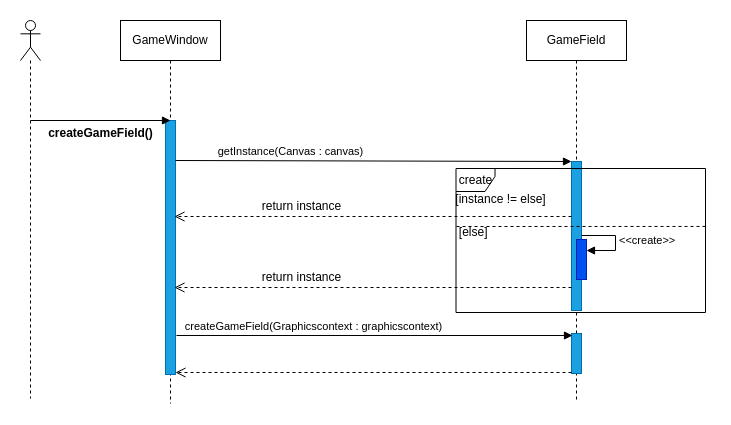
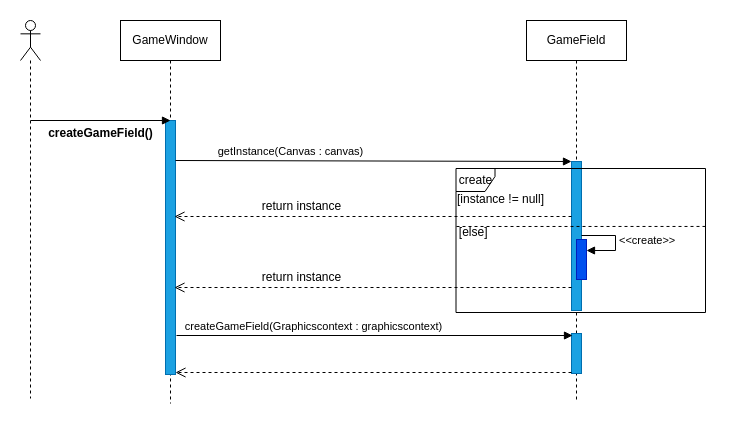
  <mxCell id="0" />
  <mxCell id="1" parent="0" />
  <mxCell id="2" value="" style="shape=umlLifeline;perimeter=lifelinePerimeter;whiteSpace=wrap;html=1;container=1;dropTarget=0;collapsible=0;recursiveResize=0;outlineConnect=0;portConstraint=eastwest;newEdgeStyle={&quot;curved&quot;:0,&quot;rounded&quot;:0};participant=umlActor;" parent="1" vertex="1"><mxGeometry x="20" y="20" width="20" height="378" as="geometry" /></mxCell>
  <mxCell id="3" value="GameWindow" style="shape=umlLifeline;perimeter=lifelinePerimeter;whiteSpace=wrap;html=1;container=1;dropTarget=0;collapsible=0;recursiveResize=0;outlineConnect=0;portConstraint=eastwest;newEdgeStyle={&quot;curved&quot;:0,&quot;rounded&quot;:0};" parent="1" vertex="1"><mxGeometry x="120" y="20" width="100" height="383" as="geometry" /></mxCell>
  <mxCell id="4" value="" style="html=1;points=[[0,0,0,0,5],[0,1,0,0,-5],[1,0,0,0,5],[1,1,0,0,-5]];perimeter=orthogonalPerimeter;outlineConnect=0;targetShapes=umlLifeline;portConstraint=eastwest;newEdgeStyle={&quot;curved&quot;:0,&quot;rounded&quot;:0};fillColor=#1ba1e2;fontColor=#ffffff;strokeColor=#006EAF;" parent="3" vertex="1"><mxGeometry x="45" y="100" width="10" height="254" as="geometry" /></mxCell>
  <mxCell id="5" value="GameField" style="shape=umlLifeline;perimeter=lifelinePerimeter;whiteSpace=wrap;html=1;container=1;dropTarget=0;collapsible=0;recursiveResize=0;outlineConnect=0;portConstraint=eastwest;newEdgeStyle={&quot;curved&quot;:0,&quot;rounded&quot;:0};" parent="1" vertex="1"><mxGeometry x="526" y="20" width="100" height="380" as="geometry" /></mxCell>
  <mxCell id="6" value="" style="html=1;points=[[0,0,0,0,5],[0,1,0,0,-5],[1,0,0,0,5],[1,1,0,0,-5]];perimeter=orthogonalPerimeter;outlineConnect=0;targetShapes=umlLifeline;portConstraint=eastwest;newEdgeStyle={&quot;curved&quot;:0,&quot;rounded&quot;:0};fillStyle=solid;fillColor=#1ba1e2;strokeColor=#006EAF;fontColor=#ffffff;" parent="5" vertex="1"><mxGeometry x="45" y="141" width="10" height="149" as="geometry" /></mxCell>
  <mxCell id="7" value="" style="html=1;points=[[0,0,0,0,5],[0,1,0,0,-5],[1,0,0,0,5],[1,1,0,0,-5]];perimeter=orthogonalPerimeter;outlineConnect=0;targetShapes=umlLifeline;portConstraint=eastwest;newEdgeStyle={&quot;curved&quot;:0,&quot;rounded&quot;:0};fillColor=#0050ef;fontColor=#ffffff;strokeColor=#001DBC;" parent="5" vertex="1"><mxGeometry x="50" y="219" width="10" height="40" as="geometry" /></mxCell>
  <mxCell id="8" value="&amp;lt;&amp;lt;create&amp;gt;&amp;gt;" style="html=1;align=left;spacingLeft=2;endArrow=block;rounded=0;edgeStyle=orthogonalEdgeStyle;curved=0;rounded=0;" parent="5" edge="1"><mxGeometry relative="1" as="geometry"><mxPoint x="55.0" y="215" as="sourcePoint" /><Array as="points"><mxPoint x="89" y="215" /><mxPoint x="89" y="230" /></Array><mxPoint x="60.0" y="230" as="targetPoint" /></mxGeometry></mxCell>
  <mxCell id="9" value="" style="html=1;points=[[0,0,0,0,5],[0,1,0,0,-5],[1,0,0,0,5],[1,1,0,0,-5]];perimeter=orthogonalPerimeter;outlineConnect=0;targetShapes=umlLifeline;portConstraint=eastwest;newEdgeStyle={&quot;curved&quot;:0,&quot;rounded&quot;:0};fillColor=#1ba1e2;fontColor=#ffffff;strokeColor=#006EAF;" parent="5" vertex="1"><mxGeometry x="45" y="313" width="10" height="40" as="geometry" /></mxCell>
  <mxCell id="10" value="" style="endArrow=block;endFill=1;html=1;edgeStyle=orthogonalEdgeStyle;align=left;verticalAlign=top;rounded=0;" parent="1" edge="1"><mxGeometry x="-1" relative="1" as="geometry"><mxPoint x="30" y="120" as="sourcePoint" /><mxPoint x="170" y="120" as="targetPoint" /></mxGeometry></mxCell>
  <mxCell id="11" value="" style="html=1;verticalAlign=bottom;endArrow=open;dashed=1;endSize=8;curved=0;rounded=0;" parent="1" edge="1"><mxGeometry relative="1" as="geometry"><mxPoint x="571" y="216" as="sourcePoint" /><mxPoint x="174" y="216" as="targetPoint" /></mxGeometry></mxCell>
  <mxCell id="12" value="createGameField()" style="text;align=center;fontStyle=1;verticalAlign=middle;spacingLeft=3;spacingRight=3;strokeColor=none;rotatable=0;points=[[0,0.5],[1,0.5]];portConstraint=eastwest;html=1;" parent="1" vertex="1"><mxGeometry x="60" y="120" width="80" height="26" as="geometry" /></mxCell>
  <mxCell id="13" value="getInstance(Canvas : canvas)" style="html=1;verticalAlign=bottom;endArrow=block;curved=0;rounded=0;" edge="1" parent="1" target="6"><mxGeometry x="-0.419" width="80" relative="1" as="geometry"><mxPoint x="175" y="160" as="sourcePoint" /><mxPoint x="380" y="160" as="targetPoint" /><mxPoint as="offset" /></mxGeometry></mxCell>
  <mxCell id="14" value="createGameField(Graphicscontext : graphicscontext)" style="html=1;verticalAlign=bottom;endArrow=block;curved=0;rounded=0;" edge="1" parent="1"><mxGeometry x="-0.308" width="80" relative="1" as="geometry"><mxPoint x="176" y="335" as="sourcePoint" /><mxPoint x="572" y="335" as="targetPoint" /><mxPoint as="offset" /></mxGeometry></mxCell>
  <mxCell id="15" value="" style="html=1;verticalAlign=bottom;endArrow=open;dashed=1;endSize=8;curved=0;rounded=0;" edge="1" parent="1" source="9"><mxGeometry relative="1" as="geometry"><mxPoint x="448" y="372" as="sourcePoint" /><mxPoint x="175" y="372" as="targetPoint" /></mxGeometry></mxCell>
  <mxCell id="16" value="return instance" style="text;html=1;align=center;verticalAlign=middle;resizable=0;points=[];autosize=1;strokeColor=none;fillColor=none;" vertex="1" parent="1"><mxGeometry x="251" y="191" width="100" height="30" as="geometry" /></mxCell>
  <mxCell id="17" value="create" style="shape=umlFrame;whiteSpace=wrap;html=1;pointerEvents=0;width=39;height=23;" vertex="1" parent="1"><mxGeometry x="455.5" y="168" width="249.5" height="144" as="geometry" /></mxCell>
- <mxCell id="18" value="[instance != else]" style="text;html=1;align=center;verticalAlign=middle;resizable=0;points=[];autosize=1;strokeColor=none;fillColor=none;" vertex="1" parent="1"><mxGeometry x="448" y="186" width="104" height="26" as="geometry" /></mxCell>
+ <mxCell id="18" value="[instance != null]" style="text;html=1;align=center;verticalAlign=middle;resizable=0;points=[];autosize=1;strokeColor=none;fillColor=none;" vertex="1" parent="1"><mxGeometry x="448" y="186" width="104" height="26" as="geometry" /></mxCell>
  <mxCell id="19" value="&amp;nbsp;&amp;nbsp;&amp;nbsp; [else]" style="text;html=1;align=center;verticalAlign=middle;resizable=0;points=[];autosize=1;strokeColor=none;fillColor=none;" vertex="1" parent="1"><mxGeometry x="436.5" y="219" width="59" height="26" as="geometry" /></mxCell>
  <mxCell id="20" value="" style="html=1;verticalAlign=bottom;endArrow=open;dashed=1;endSize=8;curved=0;rounded=0;" edge="1" parent="1"><mxGeometry relative="1" as="geometry"><mxPoint x="571" y="287" as="sourcePoint" /><mxPoint x="174" y="287" as="targetPoint" /></mxGeometry></mxCell>
  <mxCell id="21" value="return instance" style="text;html=1;align=center;verticalAlign=middle;resizable=0;points=[];autosize=1;strokeColor=none;fillColor=none;" vertex="1" parent="1"><mxGeometry x="251" y="262" width="100" height="30" as="geometry" /></mxCell>
  <mxCell id="22" value="" style="endArrow=none;dashed=1;html=1;rounded=0;entryX=1.008;entryY=0.333;entryDx=0;entryDy=0;entryPerimeter=0;" edge="1" parent="1"><mxGeometry width="50" height="50" relative="1" as="geometry"><mxPoint x="456" y="226" as="sourcePoint" /><mxPoint x="708.004" y="225.952" as="targetPoint" /></mxGeometry></mxCell>
